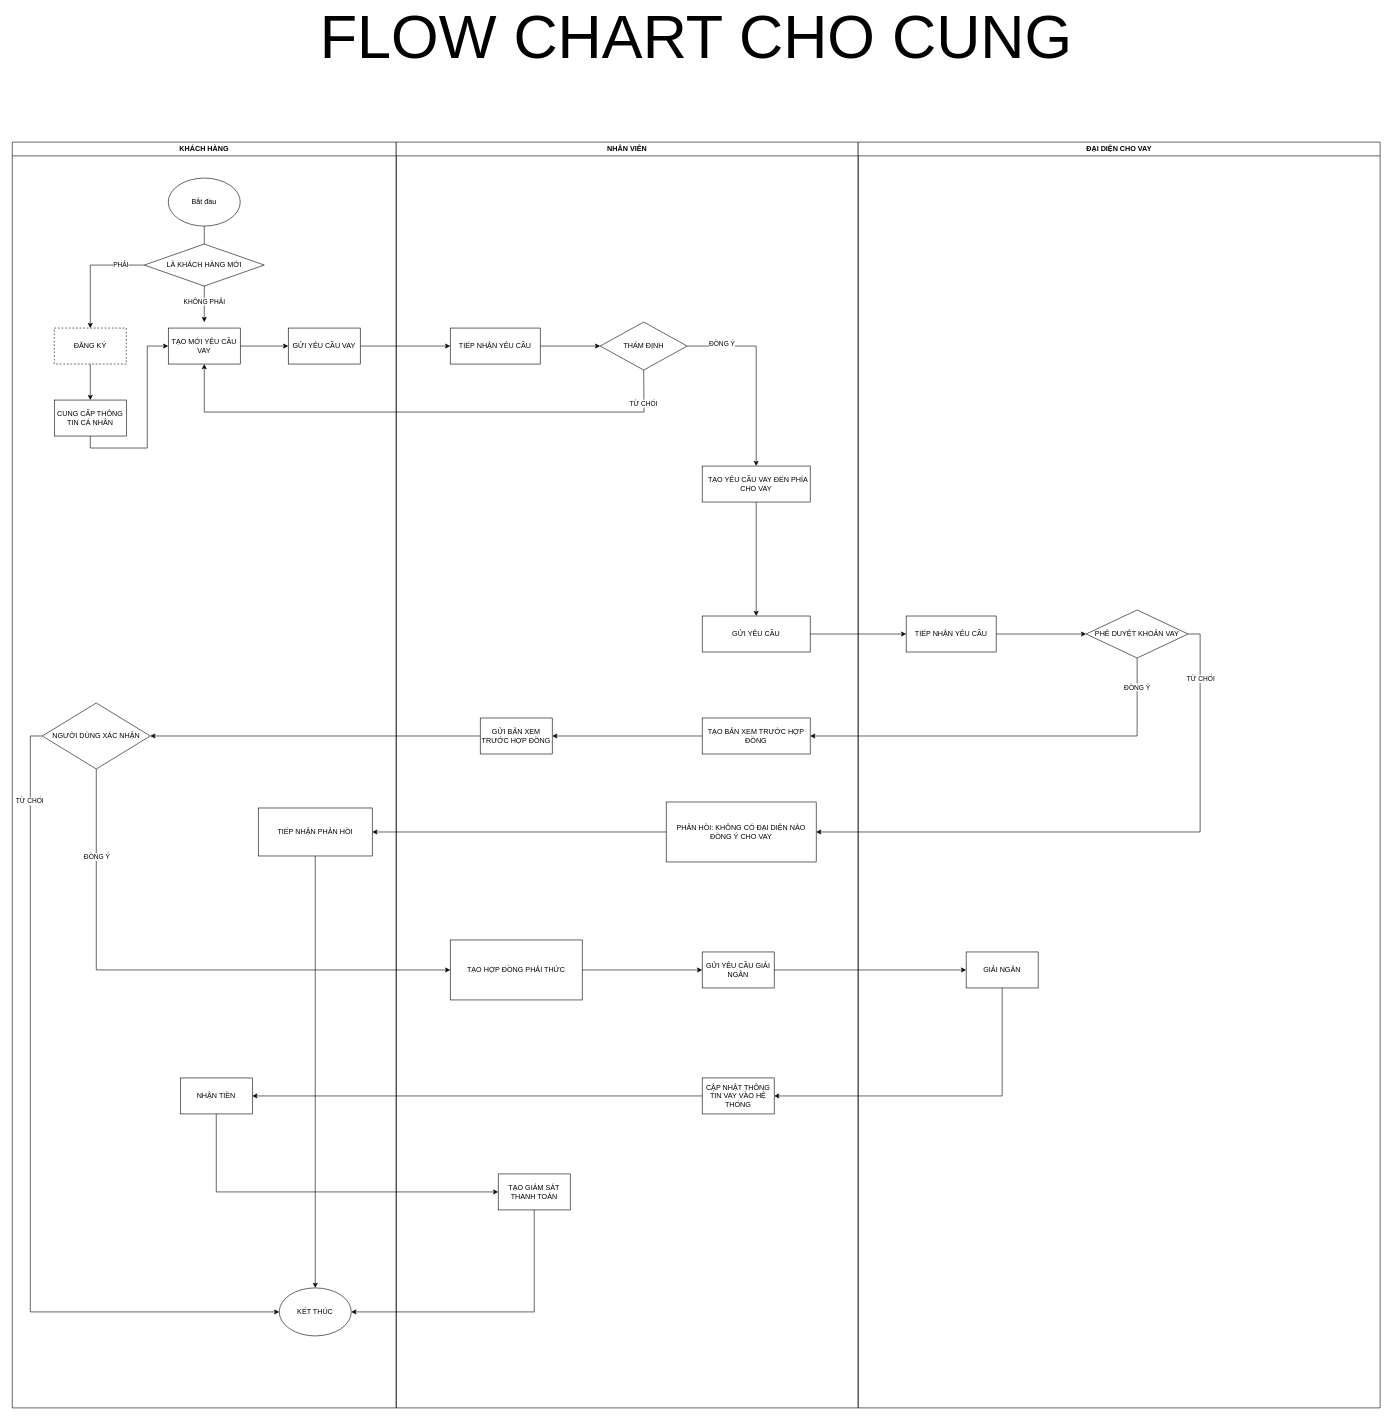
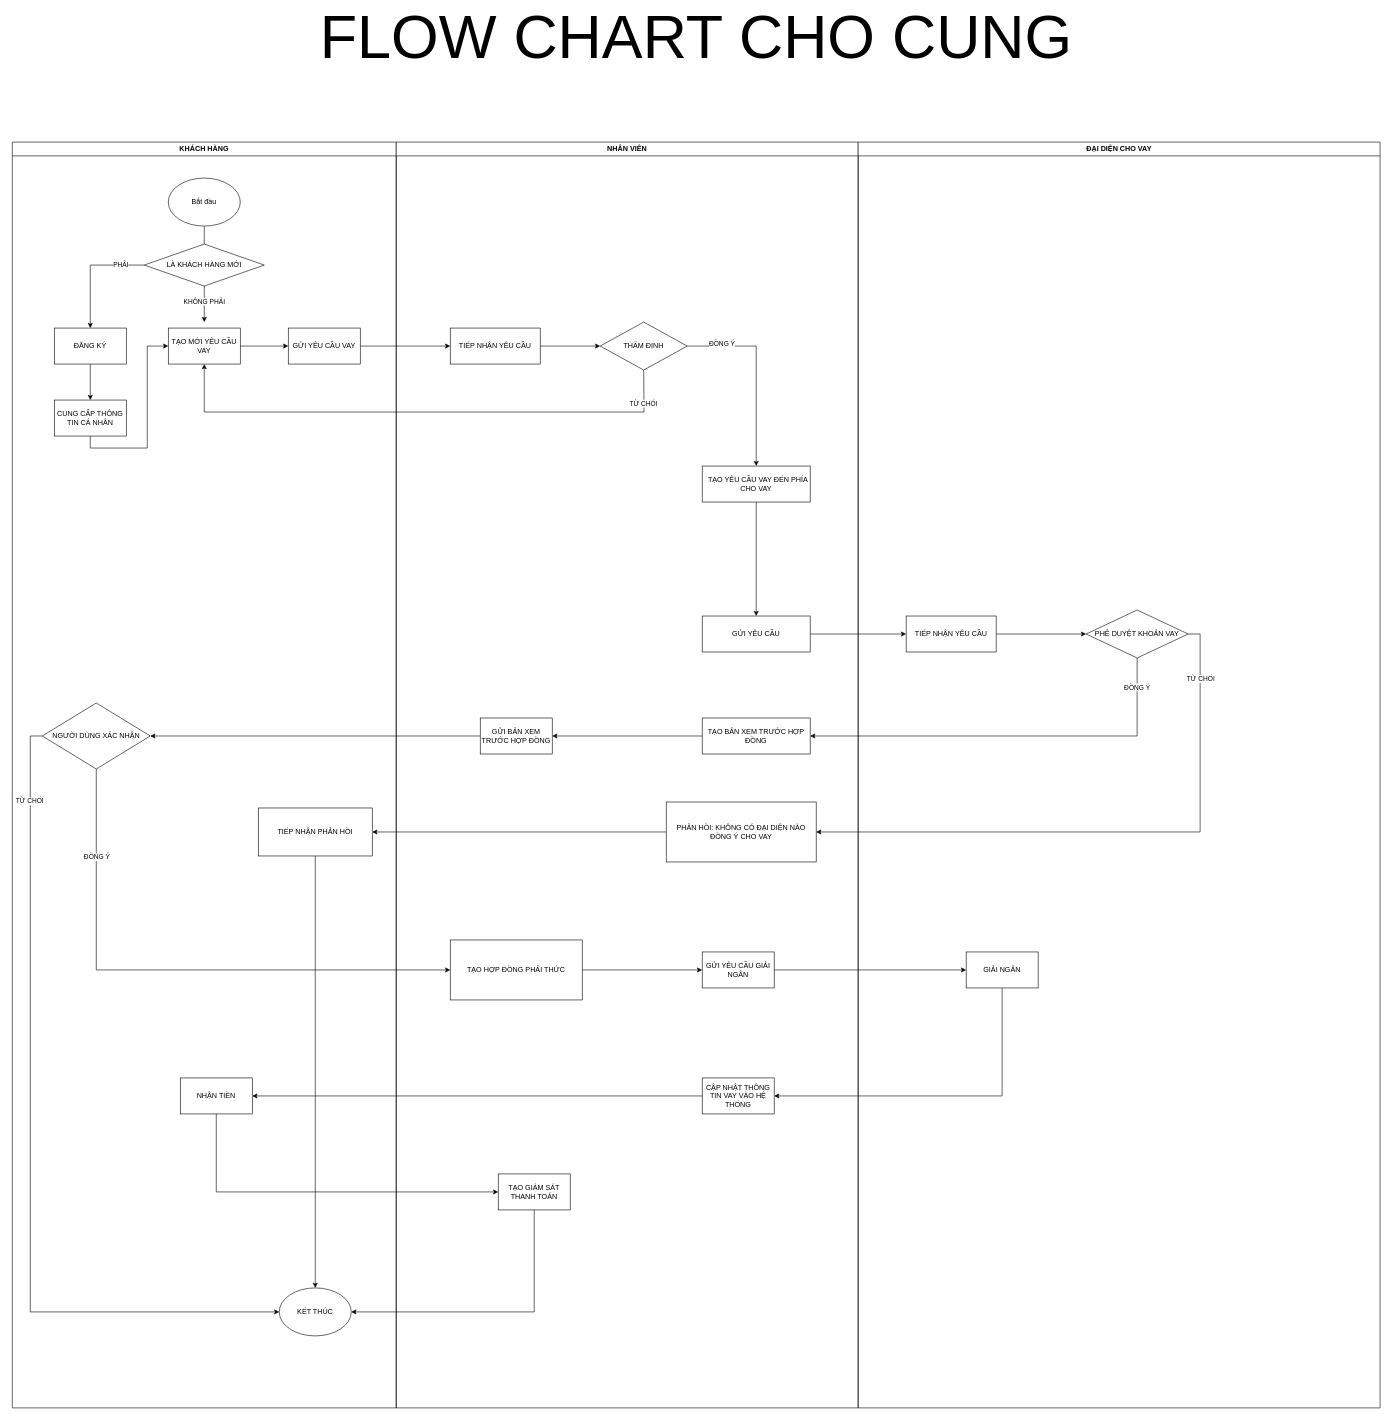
  <mxCell id="0" />
  <mxCell id="1" parent="0" />
  <mxCell id="2" value="KHÁCH HÀNG" style="swimlane;whiteSpace=wrap;html=1;" parent="1" vertex="1"><mxGeometry x="20" y="210" width="640" height="2110" as="geometry"><mxRectangle x="740" y="310" width="120" height="30" as="alternateBounds" /></mxGeometry></mxCell>
  <mxCell id="3" value="Bắt đầu" style="ellipse;whiteSpace=wrap;html=1;" parent="2" vertex="1"><mxGeometry x="260" y="60" width="120" height="80" as="geometry" /></mxCell>
  <mxCell id="4" value="" style="endArrow=classic;html=1;rounded=0;exitX=0.5;exitY=1;exitDx=0;exitDy=0;" parent="2" source="3" edge="1"><mxGeometry width="50" height="50" relative="1" as="geometry"><mxPoint x="340" y="360" as="sourcePoint" /><mxPoint x="320" y="300" as="targetPoint" /></mxGeometry></mxCell>
  <mxCell id="5" value="KHÔNG PHẢI" style="edgeLabel;html=1;align=center;verticalAlign=middle;resizable=0;points=[];" vertex="1" connectable="0" parent="4"><mxGeometry x="0.557" y="-1" relative="1" as="geometry"><mxPoint as="offset" /></mxGeometry></mxCell>
  <mxCell id="6" value="TẠO MỚI YÊU CẦU VAY" style="rounded=0;whiteSpace=wrap;html=1;" parent="2" vertex="1"><mxGeometry x="260" y="310" width="120" height="60" as="geometry" /></mxCell>
  <mxCell id="7" value="NGƯỜI DÙNG XÁC NHẬN" style="rhombus;whiteSpace=wrap;html=1;" parent="2" vertex="1"><mxGeometry x="50" y="935" width="180" height="110" as="geometry" /></mxCell>
  <mxCell id="8" value="TIẾP NHẬN PHẢN HỒI" style="rounded=0;whiteSpace=wrap;html=1;" parent="2" vertex="1"><mxGeometry x="410" y="1110" width="190" height="80" as="geometry" /></mxCell>
  <mxCell id="9" value="NHẬN TIỀN" style="rounded=0;whiteSpace=wrap;html=1;" parent="2" vertex="1"><mxGeometry x="280" y="1560" width="120" height="60" as="geometry" /></mxCell>
  <mxCell id="10" style="edgeStyle=orthogonalEdgeStyle;rounded=0;orthogonalLoop=1;jettySize=auto;html=1;exitX=0;exitY=0.5;exitDx=0;exitDy=0;entryX=0.5;entryY=0;entryDx=0;entryDy=0;" edge="1" parent="2" source="12" target="14"><mxGeometry relative="1" as="geometry" /></mxCell>
  <mxCell id="11" value="PHẢI" style="edgeLabel;html=1;align=center;verticalAlign=middle;resizable=0;points=[];" vertex="1" connectable="0" parent="10"><mxGeometry x="-0.581" y="-2" relative="1" as="geometry"><mxPoint x="1" as="offset" /></mxGeometry></mxCell>
  <mxCell id="12" value="LÀ KHÁCH HÀNG MỚI" style="rhombus;whiteSpace=wrap;html=1;" vertex="1" parent="2"><mxGeometry x="220" y="170" width="200" height="70" as="geometry" /></mxCell>
  <mxCell id="13" style="edgeStyle=orthogonalEdgeStyle;rounded=0;orthogonalLoop=1;jettySize=auto;html=1;exitX=0.5;exitY=1;exitDx=0;exitDy=0;entryX=0.5;entryY=0;entryDx=0;entryDy=0;" edge="1" parent="2" source="14" target="16"><mxGeometry relative="1" as="geometry" /></mxCell>
- <mxCell id="14" value="ĐĂNG KÝ" style="rounded=0;whiteSpace=wrap;html=1;dashed=1;" vertex="1" parent="2"><mxGeometry x="70" y="310" width="120" height="60" as="geometry" /></mxCell>
+ <mxCell id="14" value="ĐĂNG KÝ" style="rounded=0;whiteSpace=wrap;html=1;" vertex="1" parent="2"><mxGeometry x="70" y="310" width="120" height="60" as="geometry" /></mxCell>
  <mxCell id="15" style="edgeStyle=orthogonalEdgeStyle;rounded=0;orthogonalLoop=1;jettySize=auto;html=1;exitX=0.5;exitY=1;exitDx=0;exitDy=0;entryX=0;entryY=0.5;entryDx=0;entryDy=0;" edge="1" parent="2" source="16" target="6"><mxGeometry relative="1" as="geometry" /></mxCell>
  <mxCell id="16" value="CUNG CẤP THÔNG TIN CÁ NHÂN" style="rounded=0;whiteSpace=wrap;html=1;" vertex="1" parent="2"><mxGeometry x="70" y="430" width="120" height="60" as="geometry" /></mxCell>
  <mxCell id="17" value="NHÂN VIÊN" style="swimlane;whiteSpace=wrap;html=1;" parent="1" vertex="1"><mxGeometry x="660" y="210" width="770" height="2110" as="geometry"><mxRectangle x="740" y="310" width="120" height="30" as="alternateBounds" /></mxGeometry></mxCell>
  <mxCell id="18" style="edgeStyle=orthogonalEdgeStyle;rounded=0;orthogonalLoop=1;jettySize=auto;html=1;exitX=1;exitY=0.5;exitDx=0;exitDy=0;" parent="17" source="20" target="24" edge="1"><mxGeometry relative="1" as="geometry" /></mxCell>
  <mxCell id="19" value="ĐỒNG Ý" style="edgeLabel;html=1;align=center;verticalAlign=middle;resizable=0;points=[];" parent="18" vertex="1" connectable="0"><mxGeometry x="-0.634" y="4" relative="1" as="geometry"><mxPoint x="-1" as="offset" /></mxGeometry></mxCell>
  <mxCell id="20" value="THẨM ĐỊNH" style="rhombus;whiteSpace=wrap;html=1;" parent="17" vertex="1"><mxGeometry x="340" y="300" width="145" height="80" as="geometry" /></mxCell>
  <mxCell id="21" style="edgeStyle=orthogonalEdgeStyle;rounded=0;orthogonalLoop=1;jettySize=auto;html=1;exitX=1;exitY=0.5;exitDx=0;exitDy=0;" parent="17" source="22" target="20" edge="1"><mxGeometry relative="1" as="geometry" /></mxCell>
  <mxCell id="22" value="TIẾP NHẬN YÊU CẦU" style="rounded=0;whiteSpace=wrap;html=1;" parent="17" vertex="1"><mxGeometry x="90" y="310" width="150" height="60" as="geometry" /></mxCell>
  <mxCell id="23" style="edgeStyle=orthogonalEdgeStyle;rounded=0;orthogonalLoop=1;jettySize=auto;html=1;exitX=0.5;exitY=1;exitDx=0;exitDy=0;" parent="17" source="24" target="25" edge="1"><mxGeometry relative="1" as="geometry"><mxPoint x="600" y="580" as="targetPoint" /></mxGeometry></mxCell>
  <mxCell id="24" value="&amp;nbsp; TẠO YÊU CẦU VAY ĐẾN PHÍA CHO VAY" style="rounded=0;whiteSpace=wrap;html=1;" parent="17" vertex="1"><mxGeometry x="510" y="540" width="180" height="60" as="geometry" /></mxCell>
  <mxCell id="25" value="GỬI YÊU CẦU" style="rounded=0;whiteSpace=wrap;html=1;" parent="17" vertex="1"><mxGeometry x="510" y="790" width="180" height="60" as="geometry" /></mxCell>
  <mxCell id="26" style="edgeStyle=orthogonalEdgeStyle;rounded=0;orthogonalLoop=1;jettySize=auto;html=1;exitX=0;exitY=0.5;exitDx=0;exitDy=0;entryX=1;entryY=0.5;entryDx=0;entryDy=0;" parent="17" source="27" target="28" edge="1"><mxGeometry relative="1" as="geometry" /></mxCell>
  <mxCell id="27" value="TẠO BẢN XEM TRƯỚC HỢP ĐỒNG" style="rounded=0;whiteSpace=wrap;html=1;" parent="17" vertex="1"><mxGeometry x="510" y="960" width="180" height="60" as="geometry" /></mxCell>
  <mxCell id="28" value="GỬI BẢN XEM TRƯỚC HỢP ĐỒNG" style="rounded=0;whiteSpace=wrap;html=1;" parent="17" vertex="1"><mxGeometry x="140" y="960" width="120" height="60" as="geometry" /></mxCell>
  <mxCell id="29" value="PHẢN HỒI: KHÔNG CÓ ĐẠI DIỆN NÀO ĐỒNG Ý CHO VAY" style="rounded=0;whiteSpace=wrap;html=1;" parent="17" vertex="1"><mxGeometry x="450" y="1100" width="250" height="100" as="geometry" /></mxCell>
  <mxCell id="30" style="edgeStyle=orthogonalEdgeStyle;rounded=0;orthogonalLoop=1;jettySize=auto;html=1;exitX=1;exitY=0.5;exitDx=0;exitDy=0;" parent="17" source="31" target="32" edge="1"><mxGeometry relative="1" as="geometry" /></mxCell>
  <mxCell id="31" value="TẠO HỢP ĐỒNG PHẢI THỨC" style="rounded=0;whiteSpace=wrap;html=1;" parent="17" vertex="1"><mxGeometry x="90" y="1330" width="220" height="100" as="geometry" /></mxCell>
  <mxCell id="32" value="GỬI YÊU CẦU GIẢI NGÂN" style="rounded=0;whiteSpace=wrap;html=1;" parent="17" vertex="1"><mxGeometry x="510" y="1350" width="120" height="60" as="geometry" /></mxCell>
  <mxCell id="33" value="CẬP NHẬT THÔNG TIN VAY VÀO HỆ THỐNG" style="rounded=0;whiteSpace=wrap;html=1;" parent="17" vertex="1"><mxGeometry x="510" y="1560" width="120" height="60" as="geometry" /></mxCell>
  <mxCell id="34" value="TẠO GIÁM SÁT THANH TOÁN" style="rounded=0;whiteSpace=wrap;html=1;" vertex="1" parent="17"><mxGeometry x="170" y="1720" width="120" height="60" as="geometry" /></mxCell>
  <mxCell id="35" value="" style="edgeStyle=orthogonalEdgeStyle;rounded=0;orthogonalLoop=1;jettySize=auto;html=1;exitX=1;exitY=0.5;exitDx=0;exitDy=0;entryX=0;entryY=0.5;entryDx=0;entryDy=0;" parent="1" source="6" target="37" edge="1"><mxGeometry relative="1" as="geometry"><mxPoint x="400" y="550" as="sourcePoint" /><mxPoint x="850" y="550" as="targetPoint" /></mxGeometry></mxCell>
  <mxCell id="36" style="edgeStyle=orthogonalEdgeStyle;rounded=0;orthogonalLoop=1;jettySize=auto;html=1;exitX=1;exitY=0.5;exitDx=0;exitDy=0;" parent="1" source="37" target="22" edge="1"><mxGeometry relative="1" as="geometry" /></mxCell>
  <mxCell id="37" value="GỬI YÊU CẦU VAY" style="rounded=0;whiteSpace=wrap;html=1;" parent="1" vertex="1"><mxGeometry x="480" y="520" width="120" height="60" as="geometry" /></mxCell>
  <mxCell id="38" value="" style="endArrow=classic;html=1;rounded=0;exitX=0.5;exitY=1;exitDx=0;exitDy=0;entryX=0.5;entryY=1;entryDx=0;entryDy=0;" parent="1" source="20" target="6" edge="1"><mxGeometry width="50" height="50" relative="1" as="geometry"><mxPoint x="940" y="720" as="sourcePoint" /><mxPoint x="990" y="670" as="targetPoint" /><Array as="points"><mxPoint x="1073" y="660" /><mxPoint x="340" y="660" /></Array></mxGeometry></mxCell>
  <mxCell id="39" value="TỪ CHỐI" style="edgeLabel;html=1;align=center;verticalAlign=middle;resizable=0;points=[];" parent="38" vertex="1" connectable="0"><mxGeometry x="-0.875" y="-1" relative="1" as="geometry"><mxPoint as="offset" /></mxGeometry></mxCell>
  <mxCell id="40" value="ĐẠI DIỆN CHO VAY" style="swimlane;whiteSpace=wrap;html=1;" parent="1" vertex="1"><mxGeometry x="1430" y="210" width="870" height="2110" as="geometry" /></mxCell>
  <mxCell id="41" style="edgeStyle=orthogonalEdgeStyle;rounded=0;orthogonalLoop=1;jettySize=auto;html=1;exitX=1;exitY=0.5;exitDx=0;exitDy=0;entryX=0;entryY=0.5;entryDx=0;entryDy=0;" parent="40" source="42" target="43" edge="1"><mxGeometry relative="1" as="geometry" /></mxCell>
  <mxCell id="42" value="TIẾP NHẬN YÊU CẦU" style="rounded=0;whiteSpace=wrap;html=1;" parent="40" vertex="1"><mxGeometry x="80" y="790" width="150" height="60" as="geometry" /></mxCell>
  <mxCell id="43" value="PHÊ DUYỆT KHOẢN VAY" style="rhombus;whiteSpace=wrap;html=1;" parent="40" vertex="1"><mxGeometry x="380" y="780" width="170" height="80" as="geometry" /></mxCell>
  <mxCell id="44" value="GIẢI NGÂN" style="rounded=0;whiteSpace=wrap;html=1;" parent="40" vertex="1"><mxGeometry x="180" y="1350" width="120" height="60" as="geometry" /></mxCell>
  <mxCell id="45" value="" style="endArrow=classic;html=1;rounded=0;exitX=1;exitY=0.5;exitDx=0;exitDy=0;entryX=0;entryY=0.5;entryDx=0;entryDy=0;" parent="1" source="25" target="42" edge="1"><mxGeometry width="50" height="50" relative="1" as="geometry"><mxPoint x="1380" y="1060" as="sourcePoint" /><mxPoint x="1430" y="1010" as="targetPoint" /></mxGeometry></mxCell>
  <mxCell id="46" style="edgeStyle=orthogonalEdgeStyle;rounded=0;orthogonalLoop=1;jettySize=auto;html=1;exitX=0.5;exitY=1;exitDx=0;exitDy=0;entryX=1;entryY=0.5;entryDx=0;entryDy=0;" parent="1" source="43" target="27" edge="1"><mxGeometry relative="1" as="geometry" /></mxCell>
  <mxCell id="47" value="ĐỒNG Ý" style="edgeLabel;html=1;align=center;verticalAlign=middle;resizable=0;points=[];" parent="46" vertex="1" connectable="0"><mxGeometry x="-0.854" y="-1" relative="1" as="geometry"><mxPoint y="-1" as="offset" /></mxGeometry></mxCell>
  <mxCell id="48" style="edgeStyle=orthogonalEdgeStyle;rounded=0;orthogonalLoop=1;jettySize=auto;html=1;exitX=0;exitY=0.5;exitDx=0;exitDy=0;entryX=1;entryY=0.5;entryDx=0;entryDy=0;" parent="1" source="28" target="7" edge="1"><mxGeometry relative="1" as="geometry"><mxPoint x="490" y="1200" as="targetPoint" /></mxGeometry></mxCell>
  <mxCell id="49" style="edgeStyle=orthogonalEdgeStyle;rounded=0;orthogonalLoop=1;jettySize=auto;html=1;exitX=1;exitY=0.5;exitDx=0;exitDy=0;entryX=1;entryY=0.5;entryDx=0;entryDy=0;" parent="1" source="43" target="29" edge="1"><mxGeometry relative="1" as="geometry" /></mxCell>
  <mxCell id="50" value="TỪ CHỐI" style="edgeLabel;html=1;align=center;verticalAlign=middle;resizable=0;points=[];" parent="49" vertex="1" connectable="0"><mxGeometry x="-0.811" relative="1" as="geometry"><mxPoint as="offset" /></mxGeometry></mxCell>
  <mxCell id="51" style="edgeStyle=orthogonalEdgeStyle;rounded=0;orthogonalLoop=1;jettySize=auto;html=1;exitX=0;exitY=0.5;exitDx=0;exitDy=0;entryX=1;entryY=0.5;entryDx=0;entryDy=0;" parent="1" source="29" target="8" edge="1"><mxGeometry relative="1" as="geometry" /></mxCell>
  <mxCell id="52" style="edgeStyle=orthogonalEdgeStyle;rounded=0;orthogonalLoop=1;jettySize=auto;html=1;exitX=0.5;exitY=1;exitDx=0;exitDy=0;entryX=0;entryY=0.5;entryDx=0;entryDy=0;" parent="1" source="7" target="31" edge="1"><mxGeometry relative="1" as="geometry" /></mxCell>
  <mxCell id="53" value="ĐỒNG Ý" style="edgeLabel;html=1;align=center;verticalAlign=middle;resizable=0;points=[];" parent="52" vertex="1" connectable="0"><mxGeometry x="-0.685" relative="1" as="geometry"><mxPoint as="offset" /></mxGeometry></mxCell>
  <mxCell id="54" style="edgeStyle=orthogonalEdgeStyle;rounded=0;orthogonalLoop=1;jettySize=auto;html=1;exitX=1;exitY=0.5;exitDx=0;exitDy=0;" parent="1" source="32" target="44" edge="1"><mxGeometry relative="1" as="geometry" /></mxCell>
  <mxCell id="55" style="edgeStyle=orthogonalEdgeStyle;rounded=0;orthogonalLoop=1;jettySize=auto;html=1;exitX=0.5;exitY=1;exitDx=0;exitDy=0;entryX=0.5;entryY=0;entryDx=0;entryDy=0;" parent="1" source="8" target="59" edge="1"><mxGeometry relative="1" as="geometry" /></mxCell>
  <mxCell id="56" style="edgeStyle=orthogonalEdgeStyle;rounded=0;orthogonalLoop=1;jettySize=auto;html=1;exitX=0;exitY=0.5;exitDx=0;exitDy=0;entryX=0;entryY=0.5;entryDx=0;entryDy=0;" parent="1" source="7" target="59" edge="1"><mxGeometry relative="1" as="geometry" /></mxCell>
  <mxCell id="57" value="TỪ CHỐI" style="edgeLabel;html=1;align=center;verticalAlign=middle;resizable=0;points=[];" parent="56" vertex="1" connectable="0"><mxGeometry x="-0.816" y="-2" relative="1" as="geometry"><mxPoint as="offset" /></mxGeometry></mxCell>
  <mxCell id="58" value="FLOW CHART CHO CUNG" style="text;html=1;strokeColor=none;fillColor=none;align=center;verticalAlign=middle;whiteSpace=wrap;rounded=0;fontSize=102;" parent="1" vertex="1"><mxGeometry x="490" y="20" width="1340" height="30" as="geometry" /></mxCell>
  <mxCell id="59" value="KẾT THÚC" style="ellipse;whiteSpace=wrap;html=1;" parent="1" vertex="1"><mxGeometry x="465" y="2120" width="120" height="80" as="geometry" /></mxCell>
  <mxCell id="60" style="edgeStyle=orthogonalEdgeStyle;rounded=0;orthogonalLoop=1;jettySize=auto;html=1;exitX=0.5;exitY=1;exitDx=0;exitDy=0;entryX=1;entryY=0.5;entryDx=0;entryDy=0;" parent="1" source="44" target="33" edge="1"><mxGeometry relative="1" as="geometry" /></mxCell>
  <mxCell id="61" style="edgeStyle=orthogonalEdgeStyle;rounded=0;orthogonalLoop=1;jettySize=auto;html=1;exitX=0;exitY=0.5;exitDx=0;exitDy=0;" parent="1" source="33" target="9" edge="1"><mxGeometry relative="1" as="geometry" /></mxCell>
  <mxCell id="62" style="edgeStyle=orthogonalEdgeStyle;rounded=0;orthogonalLoop=1;jettySize=auto;html=1;exitX=0.5;exitY=1;exitDx=0;exitDy=0;entryX=0;entryY=0.5;entryDx=0;entryDy=0;" edge="1" parent="1" source="9" target="34"><mxGeometry relative="1" as="geometry" /></mxCell>
  <mxCell id="63" style="edgeStyle=orthogonalEdgeStyle;rounded=0;orthogonalLoop=1;jettySize=auto;html=1;exitX=0.5;exitY=1;exitDx=0;exitDy=0;entryX=1;entryY=0.5;entryDx=0;entryDy=0;" edge="1" parent="1" source="34" target="59"><mxGeometry relative="1" as="geometry" /></mxCell>
